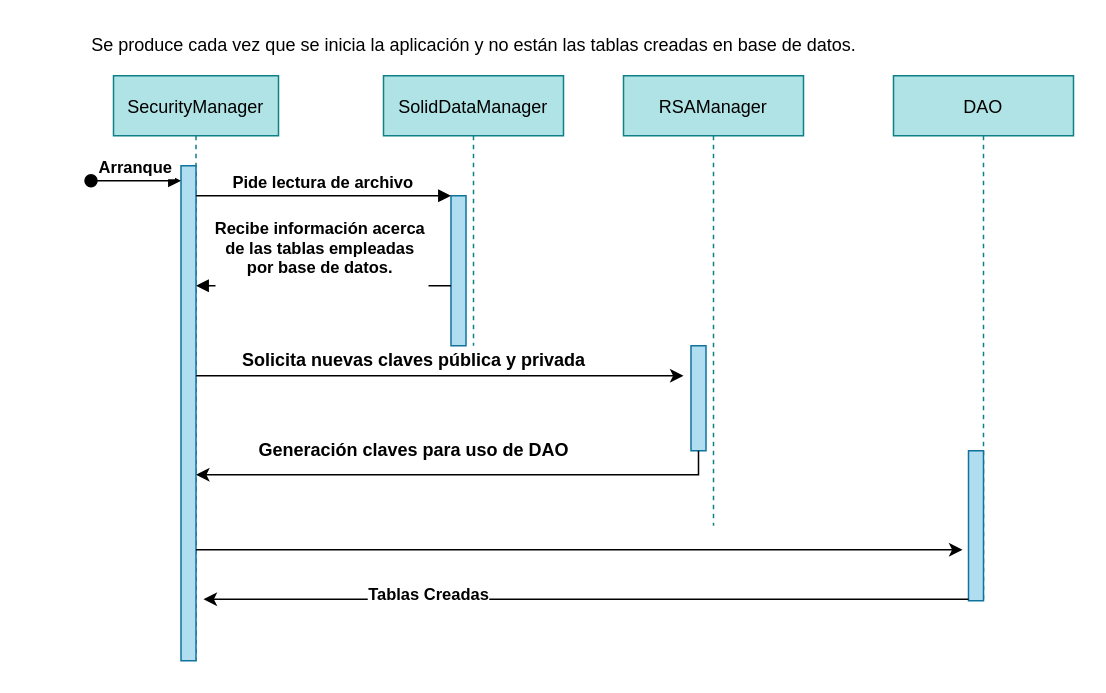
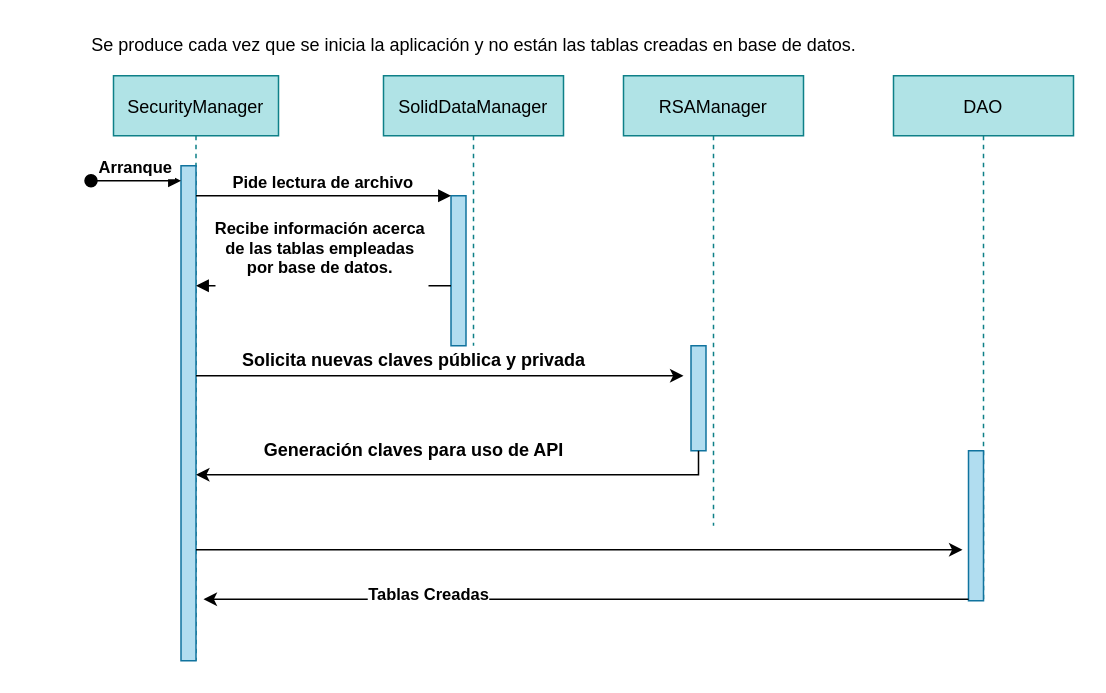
  <mxCell id="0" />
  <mxCell id="1" parent="0" />
  <mxCell id="2" value="SecurityManager" style="shape=umlLifeline;perimeter=lifelinePerimeter;container=1;collapsible=0;recursiveResize=0;rounded=0;shadow=0;strokeWidth=1;fillColor=#b0e3e6;strokeColor=#0e8088;" parent="1" vertex="1"><mxGeometry x="75" y="50" width="110" height="390" as="geometry" /></mxCell>
  <mxCell id="3" value="" style="points=[];perimeter=orthogonalPerimeter;rounded=0;shadow=0;strokeWidth=1;fillColor=#b1ddf0;strokeColor=#10739e;" parent="2" vertex="1"><mxGeometry x="45" y="60" width="10" height="330" as="geometry" /></mxCell>
  <mxCell id="4" value="Arranque" style="verticalAlign=bottom;startArrow=oval;endArrow=block;startSize=8;shadow=0;strokeWidth=1;fontStyle=1" parent="2" target="3" edge="1"><mxGeometry relative="1" as="geometry"><mxPoint x="-15" y="70" as="sourcePoint" /></mxGeometry></mxCell>
  <mxCell id="5" value="SolidDataManager" style="shape=umlLifeline;perimeter=lifelinePerimeter;container=1;collapsible=0;recursiveResize=0;rounded=0;shadow=0;strokeWidth=1;fillColor=#b0e3e6;strokeColor=#0e8088;" parent="1" vertex="1"><mxGeometry x="255" y="50" width="120" height="180" as="geometry" /></mxCell>
  <mxCell id="6" value="" style="points=[];perimeter=orthogonalPerimeter;rounded=0;shadow=0;strokeWidth=1;fillColor=#b1ddf0;strokeColor=#10739e;" parent="5" vertex="1"><mxGeometry x="45" y="80" width="10" height="100" as="geometry" /></mxCell>
  <mxCell id="7" value="Pide lectura de archivo" style="verticalAlign=bottom;endArrow=block;entryX=0;entryY=0;shadow=0;strokeWidth=1;fontStyle=1" parent="1" source="3" target="6" edge="1"><mxGeometry relative="1" as="geometry"><mxPoint x="230" y="130" as="sourcePoint" /></mxGeometry></mxCell>
  <mxCell id="8" value="Recibe información acerca&#10;de las tablas empleadas&#10;por base de datos.&#10;" style="verticalAlign=bottom;endArrow=block;entryX=0.5;entryY=0.359;shadow=0;strokeWidth=1;entryDx=0;entryDy=0;entryPerimeter=0;fontStyle=1" parent="1" source="6" target="2" edge="1"><mxGeometry x="0.018" y="10" relative="1" as="geometry"><mxPoint x="195" y="170" as="sourcePoint" /><mxPoint x="135" y="170" as="targetPoint" /><Array as="points"><mxPoint x="215" y="190" /></Array><mxPoint as="offset" /></mxGeometry></mxCell>
  <mxCell id="9" value="RSAManager" style="shape=umlLifeline;perimeter=lifelinePerimeter;container=1;collapsible=0;recursiveResize=0;rounded=0;shadow=0;strokeWidth=1;fillColor=#b0e3e6;strokeColor=#0e8088;" vertex="1" parent="1"><mxGeometry x="415" y="50" width="120" height="300" as="geometry" /></mxCell>
  <mxCell id="10" value="" style="points=[];perimeter=orthogonalPerimeter;rounded=0;shadow=0;strokeWidth=1;fillColor=#b1ddf0;strokeColor=#10739e;" vertex="1" parent="9"><mxGeometry x="45" y="180" width="10" height="70" as="geometry" /></mxCell>
  <mxCell id="11" style="edgeStyle=orthogonalEdgeStyle;rounded=0;orthogonalLoop=1;jettySize=auto;html=1;" edge="1" parent="1" source="3"><mxGeometry relative="1" as="geometry"><mxPoint x="455" y="250" as="targetPoint" /><Array as="points"><mxPoint x="355" y="250" /><mxPoint x="355" y="250" /></Array></mxGeometry></mxCell>
  <mxCell id="12" value="Solicita nuevas claves pública y privada" style="text;html=1;align=center;verticalAlign=middle;resizable=0;points=[];autosize=1;fontStyle=1" vertex="1" parent="1"><mxGeometry x="135" y="230" width="280" height="20" as="geometry" /></mxCell>
- <mxCell id="13" value="Generación claves para uso de DAO" style="text;html=1;align=center;verticalAlign=middle;resizable=0;points=[];autosize=1;fontStyle=1" vertex="1" parent="1"><mxGeometry x="150" y="290" width="250" height="20" as="geometry" /></mxCell>
+ <mxCell id="13" value="Generación claves para uso de API" style="text;html=1;align=center;verticalAlign=middle;resizable=0;points=[];autosize=1;fontStyle=1" vertex="1" parent="1"><mxGeometry x="150" y="290" width="250" height="20" as="geometry" /></mxCell>
  <mxCell id="14" style="edgeStyle=orthogonalEdgeStyle;rounded=0;orthogonalLoop=1;jettySize=auto;html=1;entryX=0.5;entryY=0.682;entryDx=0;entryDy=0;entryPerimeter=0;" edge="1" parent="1" source="10" target="2"><mxGeometry relative="1" as="geometry"><Array as="points"><mxPoint x="465" y="316" /></Array></mxGeometry></mxCell>
  <mxCell id="15" value="DAO" style="shape=umlLifeline;perimeter=lifelinePerimeter;container=1;collapsible=0;recursiveResize=0;rounded=0;shadow=0;strokeWidth=1;fillColor=#b0e3e6;strokeColor=#0e8088;" vertex="1" parent="1"><mxGeometry x="595" y="50" width="120" height="350" as="geometry" /></mxCell>
  <mxCell id="16" value="" style="points=[];perimeter=orthogonalPerimeter;rounded=0;shadow=0;strokeWidth=1;fillColor=#b1ddf0;strokeColor=#10739e;" vertex="1" parent="15"><mxGeometry x="50" y="250" width="10" height="100" as="geometry" /></mxCell>
  <mxCell id="17" style="edgeStyle=orthogonalEdgeStyle;rounded=0;orthogonalLoop=1;jettySize=auto;html=1;entryX=-0.4;entryY=0.66;entryDx=0;entryDy=0;entryPerimeter=0;" edge="1" parent="1" source="3" target="16"><mxGeometry relative="1" as="geometry"><Array as="points"><mxPoint x="245" y="366" /><mxPoint x="245" y="366" /></Array></mxGeometry></mxCell>
  <mxCell id="18" style="edgeStyle=orthogonalEdgeStyle;rounded=0;orthogonalLoop=1;jettySize=auto;html=1;" edge="1" parent="1"><mxGeometry relative="1" as="geometry"><mxPoint x="645" y="399" as="sourcePoint" /><mxPoint x="135" y="399" as="targetPoint" /><Array as="points"><mxPoint x="135" y="399" /></Array></mxGeometry></mxCell>
  <mxCell id="19" value="Tablas Creadas" style="edgeLabel;html=1;align=center;verticalAlign=middle;resizable=0;points=[];fontStyle=1" vertex="1" connectable="0" parent="18"><mxGeometry x="0.415" y="-4" relative="1" as="geometry"><mxPoint as="offset" /></mxGeometry></mxCell>
  <mxCell id="20" value="Se produce cada vez que se inicia la aplicación y no están las tablas creadas en base de datos." style="text;html=1;align=center;verticalAlign=middle;resizable=0;points=[];autosize=1;" vertex="1" parent="1"><mxGeometry x="20" y="20" width="590" height="20" as="geometry" /></mxCell>
